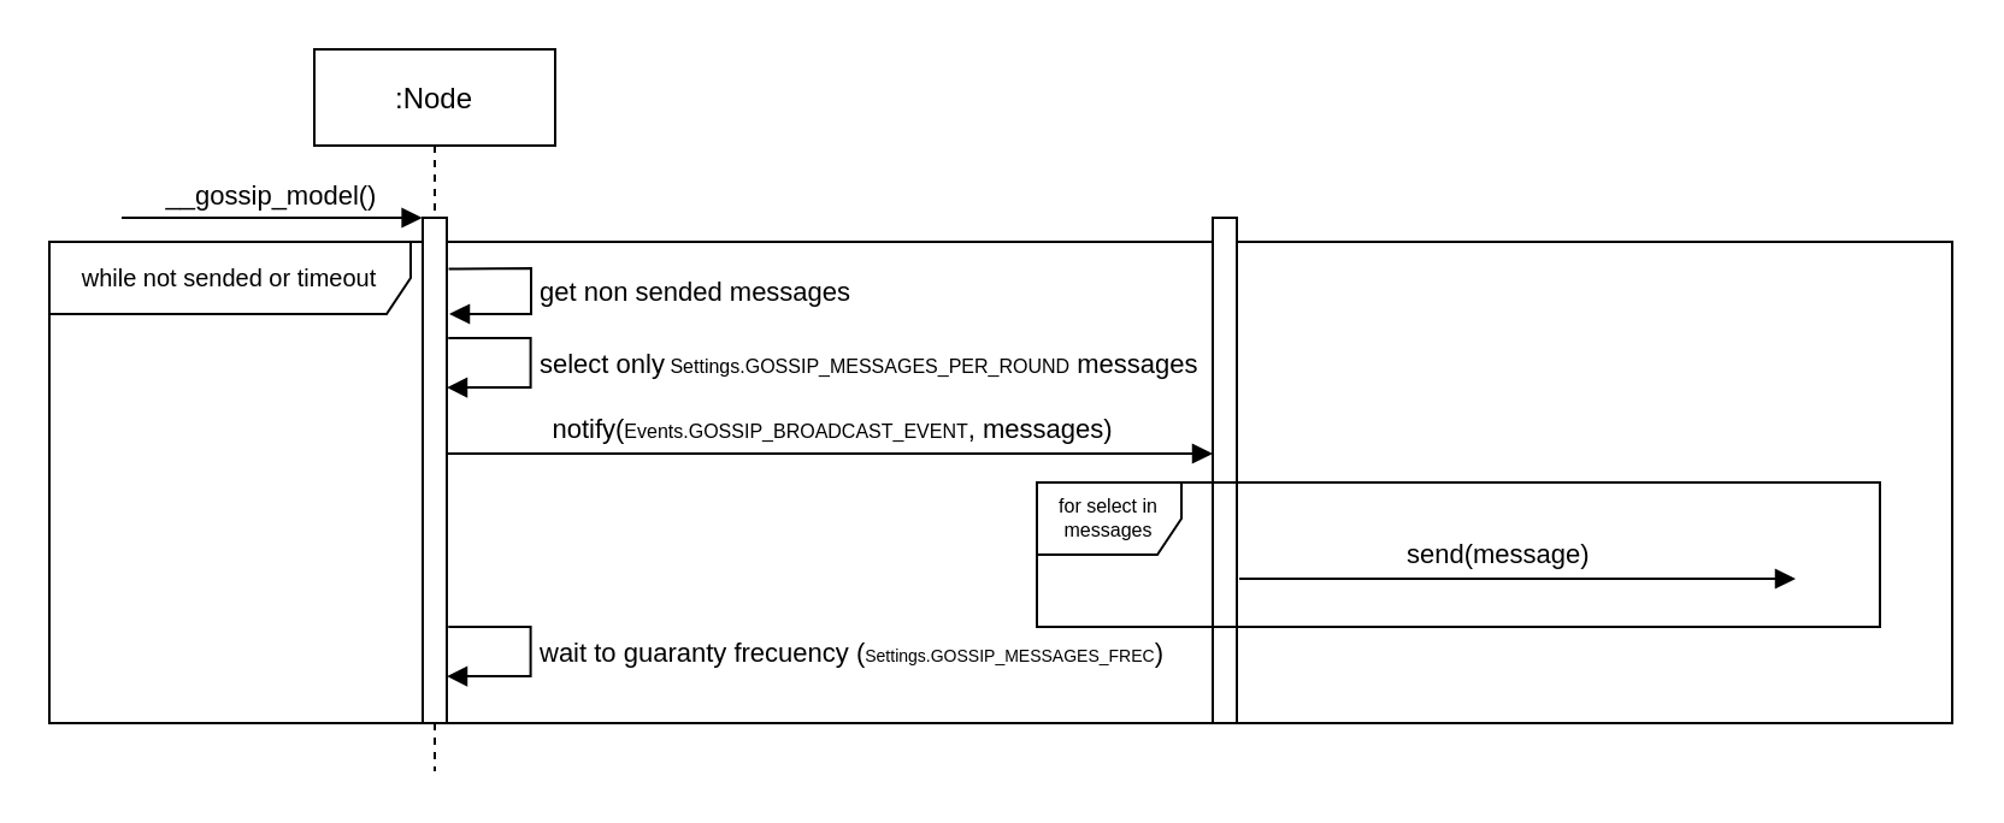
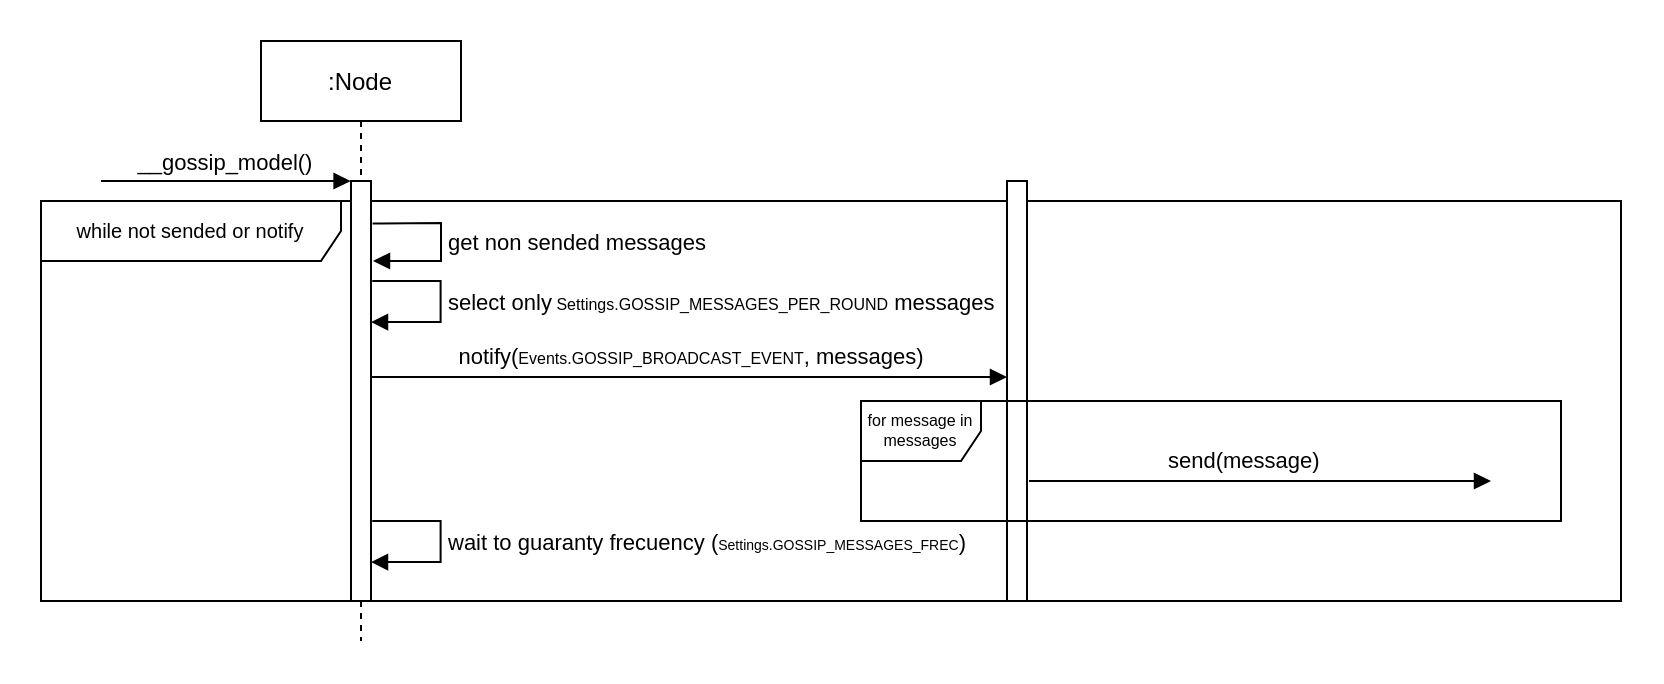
  <mxCell id="0" />
  <mxCell id="1" parent="0" />
  <mxCell id="2" value=":Node" style="shape=umlLifeline;perimeter=lifelinePerimeter;container=1;collapsible=0;recursiveResize=0;rounded=0;shadow=0;strokeWidth=1;" parent="1" vertex="1"><mxGeometry x="130" y="20" width="100" height="300" as="geometry" /></mxCell>
- <mxCell id="3" value="&lt;font style=&quot;font-size: 10px;&quot;&gt;while not sended or timeout&lt;/font&gt;" style="shape=umlFrame;whiteSpace=wrap;html=1;width=150;height=30;" parent="2" vertex="1"><mxGeometry x="-110" y="80" width="790" height="200" as="geometry" /></mxCell>
+ <mxCell id="3" value="&lt;font style=&quot;font-size: 10px;&quot;&gt;while not sended or notify&lt;/font&gt;" style="shape=umlFrame;whiteSpace=wrap;html=1;width=150;height=30;" parent="2" vertex="1"><mxGeometry x="-110" y="80" width="790" height="200" as="geometry" /></mxCell>
  <mxCell id="4" value="" style="points=[];perimeter=orthogonalPerimeter;rounded=0;shadow=0;strokeWidth=1;" parent="2" vertex="1"><mxGeometry x="45" y="70" width="10" height="210" as="geometry" /></mxCell>
  <mxCell id="5" value="get non sended messages" style="edgeStyle=orthogonalEdgeStyle;html=1;align=left;spacingLeft=2;endArrow=block;rounded=0;exitX=1.08;exitY=0.101;exitDx=0;exitDy=0;exitPerimeter=0;" parent="2" source="4" edge="1"><mxGeometry x="0.005" relative="1" as="geometry"><mxPoint x="140" y="170" as="sourcePoint" /><Array as="points"><mxPoint x="60" y="91" /><mxPoint x="90" y="91" /><mxPoint x="90" y="110" /><mxPoint x="55" y="110" /></Array><mxPoint x="56" y="110" as="targetPoint" /><mxPoint as="offset" /></mxGeometry></mxCell>
  <mxCell id="6" value="select only&lt;font style=&quot;font-size: 8px;&quot;&gt;&amp;nbsp;&lt;font style=&quot;font-size: 8px;&quot;&gt;Settings.GOSSIP_MESSAGES_PER_ROUND&lt;/font&gt;&lt;/font&gt; messages" style="edgeStyle=orthogonalEdgeStyle;html=1;align=left;spacingLeft=2;endArrow=block;rounded=0;exitX=1.08;exitY=0.101;exitDx=0;exitDy=0;exitPerimeter=0;entryX=1.017;entryY=0.209;entryDx=0;entryDy=0;entryPerimeter=0;" parent="2" edge="1"><mxGeometry x="0.005" relative="1" as="geometry"><mxPoint x="55.63" y="120" as="sourcePoint" /><Array as="points"><mxPoint x="89.83" y="119.81" /><mxPoint x="89.83" y="140.81" /></Array><mxPoint x="55.0" y="140.52" as="targetPoint" /><mxPoint as="offset" /></mxGeometry></mxCell>
  <mxCell id="7" value="" style="endArrow=block;html=1;rounded=0;endFill=1;" parent="2" target="9" edge="1"><mxGeometry width="50" height="50" relative="1" as="geometry"><mxPoint x="55" y="168" as="sourcePoint" /><mxPoint x="349.44" y="168.95" as="targetPoint" /></mxGeometry></mxCell>
  <mxCell id="8" value="notify(&lt;font style=&quot;font-size: 8px;&quot;&gt;Events.GOSSIP_BROADCAST_EVENT&lt;/font&gt;, messages)" style="edgeLabel;html=1;align=center;verticalAlign=middle;resizable=0;points=[];" parent="7" vertex="1" connectable="0"><mxGeometry x="0.178" y="-1" relative="1" as="geometry"><mxPoint x="-28" y="-12" as="offset" /></mxGeometry></mxCell>
  <mxCell id="9" value="" style="points=[];perimeter=orthogonalPerimeter;rounded=0;shadow=0;strokeWidth=1;" parent="2" vertex="1"><mxGeometry x="373" y="70" width="10" height="210" as="geometry" /></mxCell>
  <mxCell id="10" value="send(message)" style="edgeStyle=orthogonalEdgeStyle;html=1;align=left;spacingLeft=2;endArrow=block;rounded=0;" parent="2" edge="1"><mxGeometry x="-0.426" y="10" relative="1" as="geometry"><mxPoint x="384" y="220" as="sourcePoint" /><Array as="points"><mxPoint x="384" y="220" /></Array><mxPoint x="615" y="220" as="targetPoint" /><mxPoint as="offset" /></mxGeometry></mxCell>
  <mxCell id="11" value="wait to guaranty frecuency (&lt;font style=&quot;font-size: 7px;&quot;&gt;Settings.GOSSIP_MESSAGES_FREC&lt;/font&gt;)" style="edgeStyle=orthogonalEdgeStyle;html=1;align=left;spacingLeft=2;endArrow=block;rounded=0;exitX=1.08;exitY=0.101;exitDx=0;exitDy=0;exitPerimeter=0;entryX=1.017;entryY=0.209;entryDx=0;entryDy=0;entryPerimeter=0;" parent="2" edge="1"><mxGeometry x="0.005" relative="1" as="geometry"><mxPoint x="55.63" y="240" as="sourcePoint" /><Array as="points"><mxPoint x="89.83" y="239.81" /><mxPoint x="89.83" y="260.81" /></Array><mxPoint x="55" y="260.52" as="targetPoint" /><mxPoint as="offset" /></mxGeometry></mxCell>
- <mxCell id="12" value="for select in messages" style="shape=umlFrame;whiteSpace=wrap;html=1;fontSize=8;" parent="2" vertex="1"><mxGeometry x="300" y="180" width="350" height="60" as="geometry" /></mxCell>
+ <mxCell id="12" value="for message in messages" style="shape=umlFrame;whiteSpace=wrap;html=1;fontSize=8;" parent="2" vertex="1"><mxGeometry x="300" y="180" width="350" height="60" as="geometry" /></mxCell>
  <mxCell id="13" value="" style="endArrow=block;html=1;rounded=0;endFill=1;entryX=-0.02;entryY=0;entryDx=0;entryDy=0;entryPerimeter=0;" parent="1" target="4" edge="1"><mxGeometry width="50" height="50" relative="1" as="geometry"><mxPoint x="50" y="90" as="sourcePoint" /><mxPoint x="170" y="90" as="targetPoint" /></mxGeometry></mxCell>
  <mxCell id="14" value="__gossip_model()" style="edgeLabel;html=1;align=center;verticalAlign=middle;resizable=0;points=[];" parent="13" vertex="1" connectable="0"><mxGeometry x="0.178" y="-1" relative="1" as="geometry"><mxPoint x="-13" y="-11" as="offset" /></mxGeometry></mxCell>
